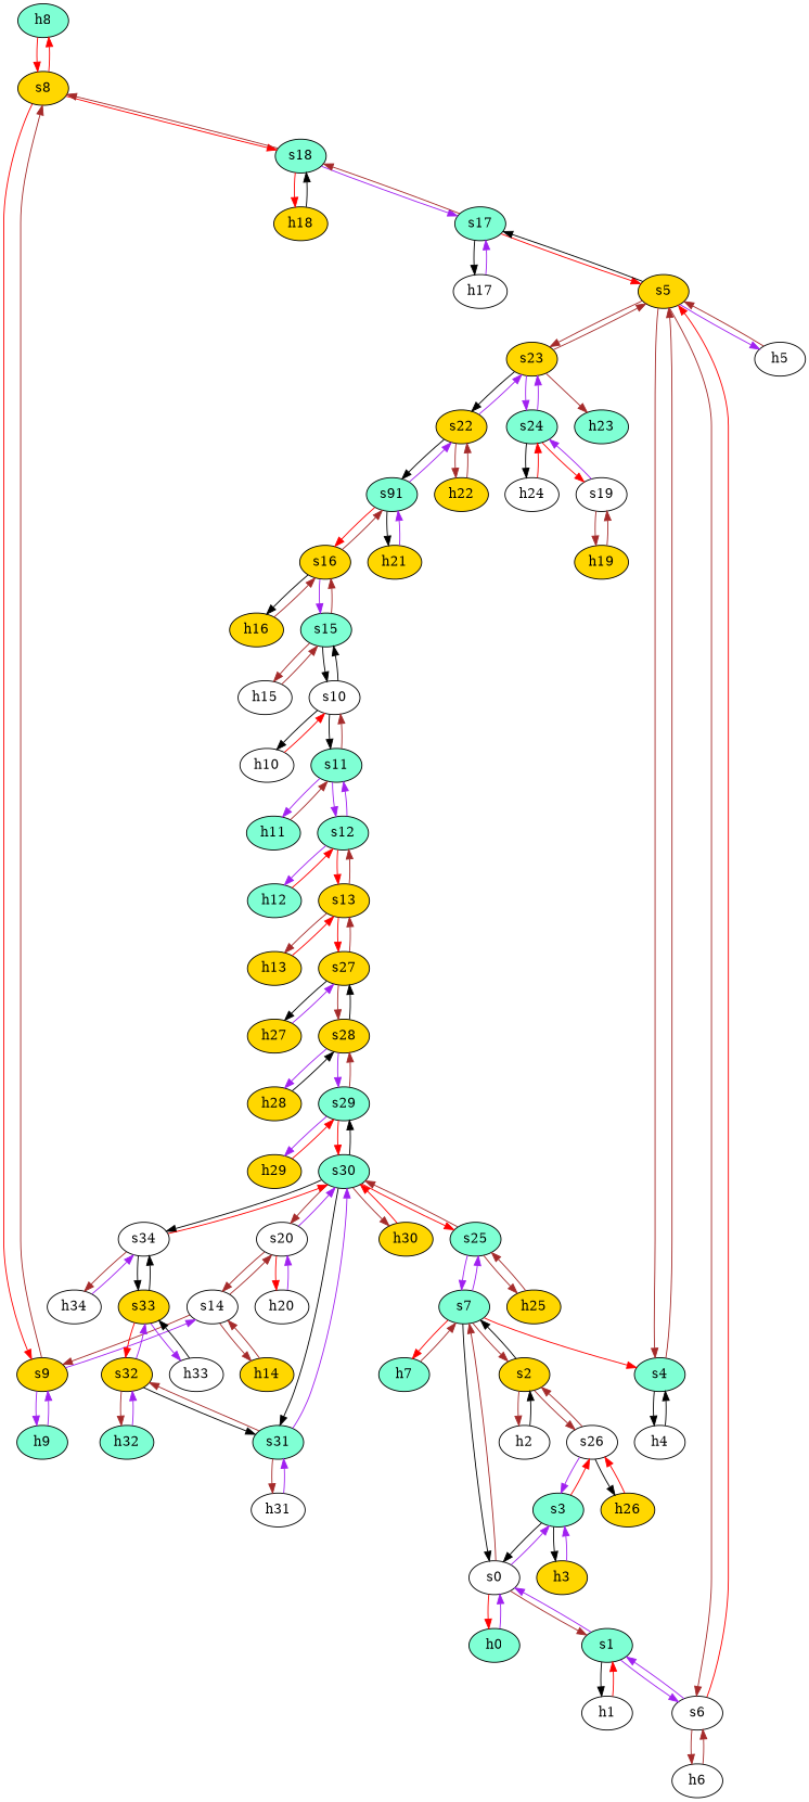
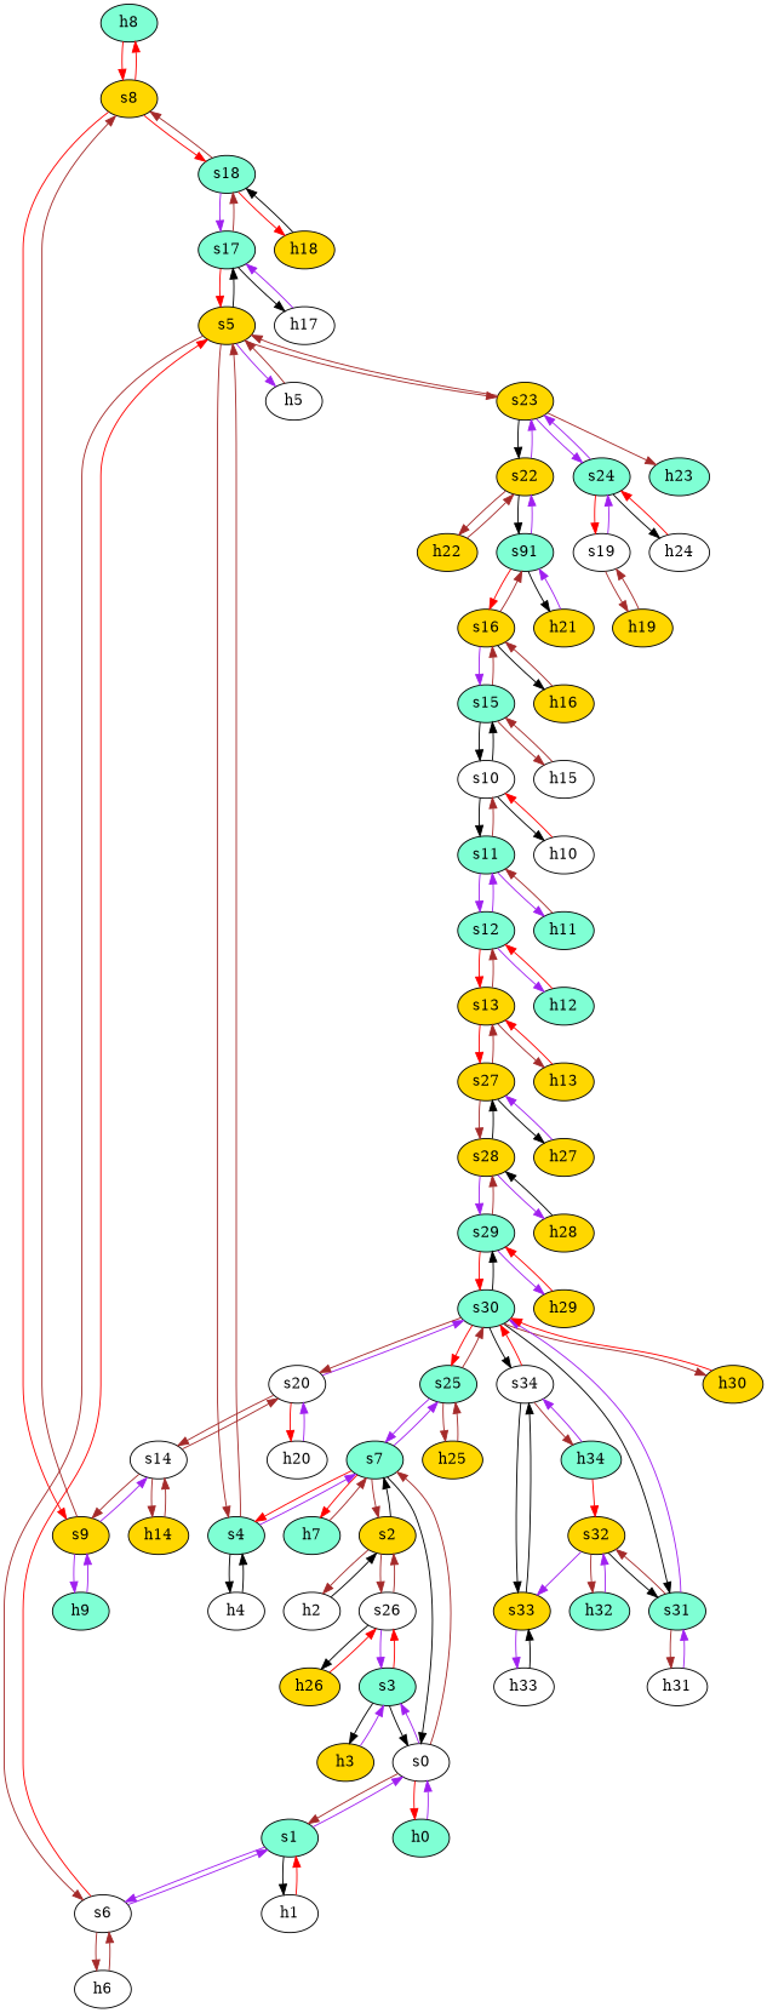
  strict digraph {
    node [fillcolor=gold style=filled type=host]
    edge [capacity="1Gbps" color=brown cost=1 dst_port=1 src_port=1]
    h8 [fillcolor=aquamarine ip="111.0.8.8" mac="00:00:00:00:8:8"]
    s8 [type=switch]
    s9 [type=switch]
    s18 [fillcolor=aquamarine type=switch]
    h9 [fillcolor=aquamarine ip="111.0.9.9" mac="00:00:00:00:9:9"]
    s14 [fillcolor=white type=switch]
    s17 [fillcolor=aquamarine type=switch]
    h18 [ip="111.0.18.18" mac="00:00:00:00:18:18"]
    s20 [fillcolor=white type=switch]
    h14 [ip="111.0.14.14" mac="00:00:00:00:14:14"]
    h26 [ip="111.0.26.26" mac="00:00:00:00:26:26"]
    s26 [fillcolor=white type=switch]
    s2 [type=switch]
    s3 [fillcolor=aquamarine type=switch]
    h2 [fillcolor=white ip="111.0.2.2" mac="00:00:00:00:2:2"]
    s7 [fillcolor=aquamarine type=switch]
    h3 [ip="111.0.3.3" mac="00:00:00:00:3:3"]
    s0 [fillcolor=white type=switch]
    h7 [fillcolor=aquamarine ip="111.0.7.7" mac="00:00:00:00:7:7"]
    s4 [fillcolor=aquamarine type=switch]
    s25 [fillcolor=aquamarine type=switch]
    h0 [fillcolor=aquamarine ip="111.0.0.0" mac="00:00:00:00:0:0"]
    s1 [fillcolor=aquamarine type=switch]
    h1 [fillcolor=white ip="111.0.1.1" mac="00:00:00:00:1:1"]
    s6 [fillcolor=white type=switch]
    h6 [fillcolor=white ip="111.0.6.6" mac="00:00:00:00:6:6"]
    s5 [type=switch]
    h5 [fillcolor=white ip="111.0.5.5" mac="00:00:00:00:5:5"]
    s23 [type=switch]
    h4 [fillcolor=white ip="111.0.4.4" mac="00:00:00:00:4:4"]
    s30 [fillcolor=aquamarine type=switch]
    h25 [ip="111.0.25.25" mac="00:00:00:00:25:25"]
    h23 [fillcolor=aquamarine ip="111.0.23.23" mac="00:00:00:00:23:23"]
    s22 [type=switch]
    s24 [fillcolor=aquamarine type=switch]
    h17 [fillcolor=white ip="111.0.17.17" mac="00:00:00:00:17:17"]
    h22 [ip="111.0.22.22" mac="00:00:00:00:22:22"]
    n38 [fillcolor=aquamarine label=s91 type=switch]
    s19 [fillcolor=white type=switch]
    h24 [fillcolor=white ip="111.0.24.24" mac="00:00:00:00:24:24"]
    h21 [ip="111.0.21.21" mac="00:00:00:00:21:21"]
    s16 [type=switch]
    s15 [fillcolor=aquamarine type=switch]
    h16 [ip="111.0.16.16" mac="00:00:00:00:16:16"]
    h20 [fillcolor=white ip="111.0.20.20" mac="00:00:00:00:20:20"]
    h29 [ip="111.0.29.29" mac="00:00:00:00:29:29"]
    s29 [fillcolor=aquamarine type=switch]
    s28 [type=switch]
    h28 [ip="111.0.28.28" mac="00:00:00:00:28:28"]
    s27 [type=switch]
    s34 [fillcolor=white type=switch]
    s31 [fillcolor=aquamarine type=switch]
    h30 [ip="111.0.30.30" mac="00:00:00:00:30:30"]
    s13 [type=switch]
    h27 [ip="111.0.27.27" mac="00:00:00:00:27:27"]
    s33 [type=switch]
-   h34 [fillcolor=white ip="111.0.34.34" mac="00:00:00:00:34:34"]
+   h34 [fillcolor=aquamarine ip="111.0.34.34" mac="00:00:00:00:34:34"]
    s32 [type=switch]
    h33 [fillcolor=white ip="111.0.33.33" mac="00:00:00:00:33:33"]
    h32 [fillcolor=aquamarine ip="111.0.32.32" mac="00:00:00:00:32:32"]
    h31 [fillcolor=white ip="111.0.31.31" mac="00:00:00:00:31:31"]
    h19 [ip="111.0.19.19" mac="00:00:00:00:19:19"]
    h13 [ip="111.0.13.13" mac="00:00:00:00:13:13"]
    s12 [fillcolor=aquamarine type=switch]
    h12 [fillcolor=aquamarine ip="111.0.12.12" mac="00:00:00:00:12:12"]
    s11 [fillcolor=aquamarine type=switch]
    s10 [fillcolor=white type=switch]
    h11 [fillcolor=aquamarine ip="111.0.11.11" mac="00:00:00:00:11:11"]
    h10 [fillcolor=white ip="111.0.10.10" mac="00:00:00:00:10:10"]
    h15 [fillcolor=white ip="111.0.15.15" mac="00:00:00:00:15:15"]
    h8 -> s8 [color=red]
    s8 -> h8 [color=red]
    s8 -> s9 [color=red dst_port=2 src_port=2]
    s8 -> s18 [color=red dst_port=2 src_port=3]
    s9 -> s8 [dst_port=2 src_port=2]
    s9 -> h9 [color=purple]
    s9 -> s14 [color=purple dst_port=2 src_port=3]
    s18 -> s8 [dst_port=3 src_port=2]
    s18 -> s17 [color=purple dst_port=3 src_port=3]
    s18 -> h18 [color=red]
    h9 -> s9 [color=purple]
    s14 -> s9 [dst_port=3 src_port=2]
    s14 -> s20 [dst_port=2 src_port=3]
    s14 -> h14
    s17 -> s18 [dst_port=3 src_port=3]
    s17 -> s5 [color=red dst_port=3 src_port=2]
    s17 -> h17 [color=black]
    h18 -> s18 [color=black]
    s20 -> s14 [dst_port=3 src_port=2]
    s20 -> s30 [color=purple dst_port=2 src_port=3]
    s20 -> h20 [color=red]
    h14 -> s14
    h26 -> s26 [color=red]
    s26 -> h26 [color=black]
    s26 -> s2 [dst_port=2 src_port=2]
    s26 -> s3 [color=purple dst_port=3 src_port=3]
    s2 -> s26 [dst_port=2 src_port=2]
    s2 -> h2
    s2 -> s7 [color=black dst_port=3 src_port=3]
    s3 -> s26 [color=red dst_port=3 src_port=3]
    s3 -> h3 [color=black]
    s3 -> s0 [color=black dst_port=3 src_port=2]
    h2 -> s2 [color=black]
    s7 -> s2 [dst_port=3 src_port=3]
    s7 -> s0 [color=black dst_port=4 src_port=2]
    s7 -> h7 [color=red]
    s7 -> s4 [color=red dst_port=3 src_port=4]
    s7 -> s25 [color=purple dst_port=2 src_port=5]
    h3 -> s3 [color=purple]
    s0 -> s3 [color=purple dst_port=2 src_port=3]
    s0 -> s7 [dst_port=2 src_port=4]
    s0 -> h0 [color=red]
    s0 -> s1 [dst_port=2 src_port=2]
    h7 -> s7
+   s4 -> s7 [color=purple dst_port=4 src_port=3]
    s4 -> s5 [dst_port=2 src_port=2]
    s4 -> h4 [color=black]
    s25 -> s7 [color=purple dst_port=5 src_port=2]
    s25 -> s30 [dst_port=3 src_port=3]
    s25 -> h25
    h0 -> s0 [color=purple]
    s1 -> s0 [color=purple dst_port=2 src_port=2]
    s1 -> h1 [color=black]
    s1 -> s6 [color=purple dst_port=2 src_port=3]
    h1 -> s1 [color=red]
    s6 -> s1 [color=purple dst_port=3 src_port=2]
    s6 -> h6
    s6 -> s5 [color=red dst_port=4 src_port=3]
    h6 -> s6
    s5 -> s17 [color=black dst_port=2 src_port=3]
    s5 -> s4 [dst_port=2 src_port=2]
    s5 -> s6 [dst_port=3 src_port=4]
    s5 -> h5 [color=purple]
    s5 -> s23 [dst_port=2 src_port=5]
    h5 -> s5
    s23 -> s5 [dst_port=5 src_port=2]
    s23 -> h23
    s23 -> s22 [color=black dst_port=3 src_port=3]
    s23 -> s24 [color=purple dst_port=3 src_port=4]
    h4 -> s4 [color=black]
    s30 -> s20 [dst_port=3 src_port=2]
    s30 -> s25 [color=red dst_port=3 src_port=3]
    s30 -> s29 [color=black dst_port=3 src_port=4]
    s30 -> s34 [color=black dst_port=2 src_port=5]
    s30 -> s31 [color=black dst_port=2 src_port=6]
    s30 -> h30
    h25 -> s25
    s22 -> s23 [color=purple dst_port=3 src_port=3]
    s22 -> h22
    s22 -> n38 [color=black dst_port=3 src_port=2]
    s24 -> s23 [color=purple dst_port=4 src_port=3]
    s24 -> s19 [color=red dst_port=2 src_port=2]
    s24 -> h24 [color=black]
    h17 -> s17 [color=purple]
    h22 -> s22
    n38 -> s22 [color=purple dst_port=2 src_port=3]
    n38 -> h21 [color=black]
    n38 -> s16 [color=red dst_port=3 src_port=2]
    s19 -> s24 [color=purple dst_port=2 src_port=2]
    s19 -> h19
    h24 -> s24 [color=red]
    h21 -> n38 [color=purple]
    s16 -> n38 [dst_port=2 src_port=3]
    s16 -> s15 [color=purple dst_port=3 src_port=2]
    s16 -> h16 [color=black]
    s15 -> s16 [dst_port=2 src_port=3]
    s15 -> s10 [color=black dst_port=3 src_port=2]
    s15 -> h15
    h16 -> s16
    h20 -> s20 [color=purple]
    h29 -> s29 [color=red]
    s29 -> s30 [color=red dst_port=4 src_port=3]
    s29 -> h29 [color=purple]
    s29 -> s28 [dst_port=3 src_port=2]
    s28 -> s29 [color=purple dst_port=2 src_port=3]
    s28 -> h28 [color=purple]
    s28 -> s27 [color=black dst_port=3 src_port=2]
    h28 -> s28 [color=black]
    s27 -> s28 [dst_port=2 src_port=3]
    s27 -> s13 [dst_port=3 src_port=2]
    s27 -> h27 [color=black]
    s34 -> s30 [color=red dst_port=5 src_port=2]
    s34 -> s33 [color=black dst_port=3 src_port=3]
    s34 -> h34
    s31 -> s30 [color=purple dst_port=6 src_port=2]
    s31 -> s32 [dst_port=2 src_port=3]
    s31 -> h31
    h30 -> s30 [color=red]
    s13 -> s27 [color=red dst_port=2 src_port=3]
    s13 -> h13
    s13 -> s12 [dst_port=3 src_port=2]
    h27 -> s27 [color=purple]
    s33 -> s34 [color=black dst_port=3 src_port=3]
-   s33 -> s32 [color=red dst_port=3 src_port=2]
+   h34 -> s32 [color=red dst_port=3 src_port=2]
    s33 -> h33 [color=purple]
    h34 -> s34 [color=purple]
    s32 -> s31 [color=black dst_port=3 src_port=2]
    s32 -> s33 [color=purple dst_port=2 src_port=3]
    s32 -> h32
    h33 -> s33 [color=black]
    h32 -> s32 [color=purple]
    h31 -> s31 [color=purple]
    h19 -> s19
    h13 -> s13 [color=red]
    s12 -> s13 [color=red dst_port=2 src_port=3]
    s12 -> h12 [color=purple]
    s12 -> s11 [color=purple dst_port=3 src_port=2]
    h12 -> s12 [color=red]
    s11 -> s12 [color=purple dst_port=2 src_port=3]
    s11 -> s10 [dst_port=2 src_port=2]
    s11 -> h11 [color=purple]
    s10 -> s15 [color=black dst_port=2 src_port=3]
    s10 -> s11 [color=black dst_port=2 src_port=2]
    s10 -> h10 [color=black]
    h11 -> s11
    h10 -> s10 [color=red]
    h15 -> s15
  }
